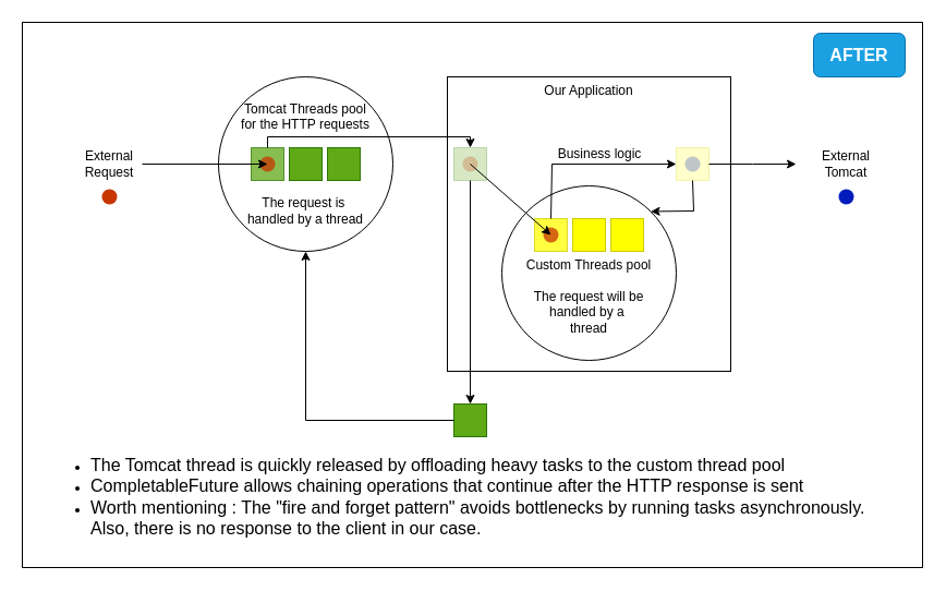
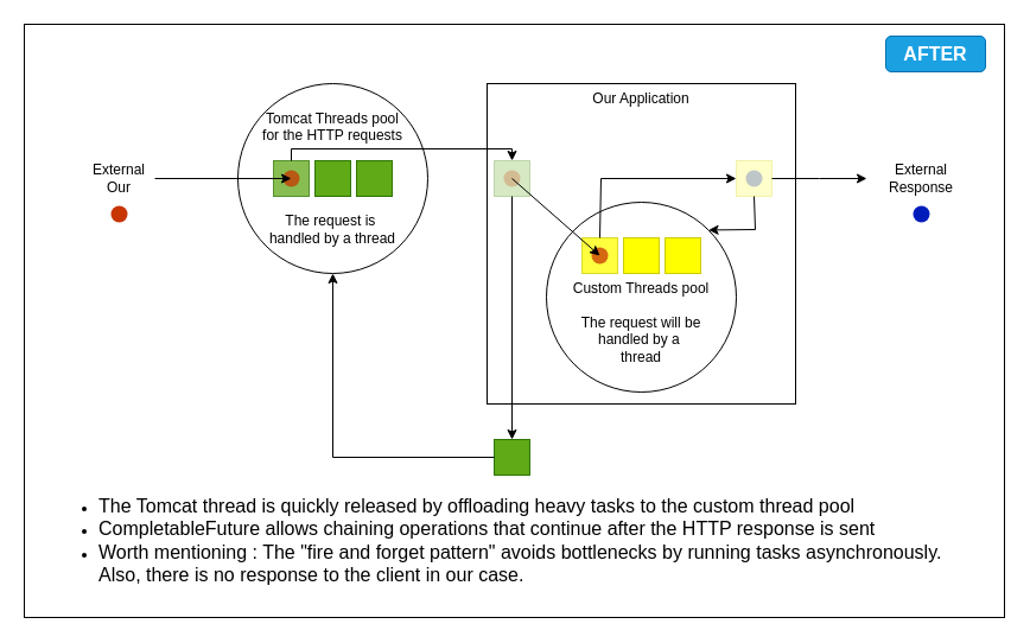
  <mxCell id="0" />
  <mxCell id="1" parent="0" />
  <mxCell id="2" value="" style="rounded=0;whiteSpace=wrap;html=1;" vertex="1" parent="1"><mxGeometry x="20" y="20" width="826" height="500" as="geometry" /></mxCell>
  <mxCell id="3" value="Our Application&lt;div&gt;&lt;br&gt;&lt;/div&gt;&lt;div&gt;&lt;br&gt;&lt;/div&gt;&lt;div&gt;&lt;br&gt;&lt;/div&gt;&lt;div&gt;&lt;br&gt;&lt;/div&gt;&lt;div&gt;&lt;br&gt;&lt;/div&gt;&lt;div&gt;&lt;br&gt;&lt;/div&gt;&lt;div&gt;&lt;br&gt;&lt;/div&gt;&lt;div&gt;&lt;br&gt;&lt;/div&gt;&lt;div&gt;&lt;br&gt;&lt;/div&gt;&lt;div&gt;&lt;br&gt;&lt;/div&gt;&lt;div&gt;&lt;br&gt;&lt;/div&gt;&lt;div&gt;&lt;br&gt;&lt;/div&gt;&lt;div&gt;&lt;br&gt;&lt;/div&gt;&lt;div&gt;&lt;br&gt;&lt;/div&gt;&lt;div&gt;&lt;br&gt;&lt;/div&gt;&lt;div&gt;&lt;br&gt;&lt;/div&gt;&lt;div&gt;&lt;br&gt;&lt;/div&gt;" style="rounded=0;whiteSpace=wrap;html=1;" vertex="1" parent="1"><mxGeometry x="410" y="70" width="260" height="270" as="geometry" /></mxCell>
  <mxCell id="4" value="Tomcat Threads pool&lt;div&gt;for the HTTP requests&lt;/div&gt;&lt;div&gt;&lt;br&gt;&lt;/div&gt;&lt;div&gt;&lt;br&gt;&lt;/div&gt;&lt;div&gt;&lt;br&gt;&lt;/div&gt;&lt;div&gt;&lt;br&gt;&lt;/div&gt;&lt;div&gt;The request is&amp;nbsp;&lt;/div&gt;&lt;div&gt;handled by a thread&lt;/div&gt;" style="ellipse;whiteSpace=wrap;html=1;" vertex="1" parent="1"><mxGeometry x="200" y="70" width="160" height="160" as="geometry" /></mxCell>
- <mxCell id="5" value="External Request" style="text;html=1;align=center;verticalAlign=middle;whiteSpace=wrap;rounded=0;" vertex="1" parent="1"><mxGeometry x="70" y="135" width="60" height="30" as="geometry" /></mxCell>
+ <mxCell id="5" value="External Our" style="text;html=1;align=center;verticalAlign=middle;whiteSpace=wrap;rounded=0;" vertex="1" parent="1"><mxGeometry x="70" y="135" width="60" height="30" as="geometry" /></mxCell>
  <mxCell id="6" value="" style="shape=waypoint;sketch=0;fillStyle=solid;size=6;pointerEvents=1;points=[];fillColor=#fa6800;resizable=0;rotatable=0;perimeter=centerPerimeter;snapToPoint=1;strokeWidth=5;fontColor=#000000;strokeColor=#C73500;" vertex="1" parent="1"><mxGeometry x="90" y="170" width="20" height="20" as="geometry" /></mxCell>
  <mxCell id="7" value="" style="rounded=0;whiteSpace=wrap;html=1;fillColor=#60a917;fontColor=#ffffff;strokeColor=#2D7600;opacity=25;" vertex="1" parent="1"><mxGeometry x="416" y="135" width="30" height="30" as="geometry" /></mxCell>
  <mxCell id="8" value="" style="shape=waypoint;sketch=0;fillStyle=solid;size=6;pointerEvents=1;points=[];fillColor=#fa6800;resizable=0;rotatable=0;perimeter=centerPerimeter;snapToPoint=1;strokeWidth=5;fontColor=#000000;strokeColor=#C73500;opacity=25;" vertex="1" parent="1"><mxGeometry x="421" y="140" width="20" height="20" as="geometry" /></mxCell>
  <mxCell id="9" value="" style="rounded=0;whiteSpace=wrap;html=1;fillColor=#60a917;fontColor=#ffffff;strokeColor=#2D7600;opacity=75;" vertex="1" parent="1"><mxGeometry x="230" y="135" width="30" height="30" as="geometry" /></mxCell>
  <mxCell id="10" value="" style="rounded=0;whiteSpace=wrap;html=1;fillColor=#60a917;fontColor=#ffffff;strokeColor=#2D7600;" vertex="1" parent="1"><mxGeometry x="265" y="135" width="30" height="30" as="geometry" /></mxCell>
  <mxCell id="11" value="" style="rounded=0;whiteSpace=wrap;html=1;fillColor=#60a917;fontColor=#ffffff;strokeColor=#2D7600;" vertex="1" parent="1"><mxGeometry x="300" y="135" width="30" height="30" as="geometry" /></mxCell>
  <mxCell id="12" value="" style="endArrow=classic;html=1;rounded=0;entryX=0.5;entryY=0;entryDx=0;entryDy=0;exitX=0.5;exitY=0;exitDx=0;exitDy=0;" edge="1" parent="1" source="9" target="7"><mxGeometry width="50" height="50" relative="1" as="geometry"><mxPoint x="360" y="149.5" as="sourcePoint" /><mxPoint x="810" y="150" as="targetPoint" /><Array as="points"><mxPoint x="245" y="125" /><mxPoint x="431" y="125" /></Array></mxGeometry></mxCell>
  <mxCell id="13" value="" style="rounded=0;whiteSpace=wrap;html=1;fillColor=#FFFF33;fontColor=#ffffff;strokeColor=#CCCC00;opacity=25;" vertex="1" parent="1"><mxGeometry x="620" y="135" width="30" height="30" as="geometry" /></mxCell>
  <mxCell id="14" value="" style="shape=waypoint;sketch=0;fillStyle=solid;size=6;pointerEvents=1;points=[];fillColor=#0050ef;resizable=0;rotatable=0;perimeter=centerPerimeter;snapToPoint=1;strokeWidth=5;fontColor=#ffffff;strokeColor=#001DBC;opacity=25;" vertex="1" parent="1"><mxGeometry x="625" y="140" width="20" height="20" as="geometry" /></mxCell>
  <mxCell id="15" value="" style="shape=waypoint;sketch=0;fillStyle=solid;size=6;pointerEvents=1;points=[];fillColor=#fa6800;resizable=0;rotatable=0;perimeter=centerPerimeter;snapToPoint=1;strokeWidth=5;fontColor=#000000;strokeColor=#C73500;opacity=75;" vertex="1" parent="1"><mxGeometry x="235" y="140" width="20" height="20" as="geometry" /></mxCell>
  <mxCell id="16" value="" style="endArrow=classic;html=1;rounded=0;entryX=0.15;entryY=0.45;entryDx=0;entryDy=0;entryPerimeter=0;" edge="1" parent="1" target="15"><mxGeometry width="50" height="50" relative="1" as="geometry"><mxPoint x="130" y="150" as="sourcePoint" /><mxPoint x="140" y="135" as="targetPoint" /></mxGeometry></mxCell>
  <mxCell id="17" value="" style="endArrow=classic;html=1;rounded=0;entryX=0;entryY=0.5;entryDx=0;entryDy=0;exitX=1;exitY=0.5;exitDx=0;exitDy=0;edgeStyle=elbowEdgeStyle;" edge="1" parent="1" source="13"><mxGeometry width="50" height="50" relative="1" as="geometry"><mxPoint x="670" y="149.5" as="sourcePoint" /><mxPoint x="730" y="150" as="targetPoint" /></mxGeometry></mxCell>
  <mxCell id="18" value="" style="shape=waypoint;sketch=0;fillStyle=solid;size=6;pointerEvents=1;points=[];fillColor=#0050ef;resizable=0;rotatable=0;perimeter=centerPerimeter;snapToPoint=1;strokeWidth=5;fontColor=#ffffff;strokeColor=#001DBC;" vertex="1" parent="1"><mxGeometry x="766" y="170" width="20" height="20" as="geometry" /></mxCell>
- <mxCell id="19" value="External Tomcat" style="text;html=1;align=center;verticalAlign=middle;whiteSpace=wrap;rounded=0;" vertex="1" parent="1"><mxGeometry x="746" y="135" width="60" height="30" as="geometry" /></mxCell>
+ <mxCell id="19" value="External Response" style="text;html=1;align=center;verticalAlign=middle;whiteSpace=wrap;rounded=0;" vertex="1" parent="1"><mxGeometry x="746" y="135" width="60" height="30" as="geometry" /></mxCell>
  <mxCell id="20" value="" style="rounded=0;whiteSpace=wrap;html=1;fillColor=#60a917;fontColor=#ffffff;strokeColor=#2D7600;" vertex="1" parent="1"><mxGeometry x="416" y="370" width="30" height="30" as="geometry" /></mxCell>
  <mxCell id="21" value="" style="endArrow=classic;html=1;rounded=0;entryX=0.5;entryY=1;entryDx=0;entryDy=0;exitX=0;exitY=0.5;exitDx=0;exitDy=0;edgeStyle=elbowEdgeStyle;" edge="1" parent="1" source="20" target="4"><mxGeometry width="50" height="50" relative="1" as="geometry"><mxPoint x="640" y="335" as="sourcePoint" /><mxPoint x="450" y="450" as="targetPoint" /><Array as="points"><mxPoint x="280" y="275" /></Array></mxGeometry></mxCell>
  <mxCell id="22" value="&lt;ul&gt;&lt;li&gt;&lt;span style=&quot;font-size: 16px;&quot;&gt;The Tomcat thread is quickly released by offloading heavy tasks to the custom thread pool&lt;/span&gt;&lt;/li&gt;&lt;li&gt;&lt;span style=&quot;font-size: 16px;&quot;&gt;CompletableFuture allows chaining operations that continue after the HTTP response is sent&lt;/span&gt;&lt;/li&gt;&lt;li&gt;&lt;span style=&quot;font-size: 16px;&quot;&gt;Worth mentioning : The &quot;fire and forget pattern&quot; avoids bottlenecks by running tasks asynchronously. Also, there is no response to the client in our case.&lt;/span&gt;&lt;/li&gt;&lt;/ul&gt;" style="text;html=1;align=left;verticalAlign=middle;whiteSpace=wrap;rounded=0;" vertex="1" parent="1"><mxGeometry x="41" y="410" width="780" height="90" as="geometry" /></mxCell>
- <mxCell id="23" value="Business logic" style="text;html=1;align=center;verticalAlign=middle;whiteSpace=wrap;rounded=0;" vertex="1" parent="1"><mxGeometry x="495" y="126" width="110" height="30" as="geometry" /></mxCell>
- <mxCell id="24" value="&lt;font style=&quot;color: rgb(255, 255, 255); font-size: 16px;&quot;&gt;&lt;b&gt;AFTER&lt;/b&gt;&lt;/font&gt;" style="rounded=1;whiteSpace=wrap;html=1;fillColor=#1ba1e2;strokeColor=#006EAF;fontColor=#ffffff;" vertex="1" parent="1"><mxGeometry x="746" y="30" width="84" height="40" as="geometry" /></mxCell>
+ <mxCell id="24" value="&lt;font style=&quot;color: rgb(255, 255, 255); font-size: 16px;&quot;&gt;&lt;b&gt;AFTER&lt;/b&gt;&lt;/font&gt;" style="rounded=1;whiteSpace=wrap;html=1;fillColor=#1ba1e2;strokeColor=#006EAF;fontColor=#ffffff;" vertex="1" parent="1"><mxGeometry x="746" y="30" width="84" height="30" as="geometry" /></mxCell>
  <mxCell id="25" value="" style="endArrow=classic;html=1;rounded=0;exitX=0.5;exitY=1;exitDx=0;exitDy=0;entryX=0.5;entryY=0;entryDx=0;entryDy=0;" edge="1" parent="1" source="7" target="20"><mxGeometry width="50" height="50" relative="1" as="geometry"><mxPoint x="436" y="200" as="sourcePoint" /><mxPoint x="486" y="150" as="targetPoint" /></mxGeometry></mxCell>
  <mxCell id="26" value="&lt;div&gt;&lt;br&gt;&lt;/div&gt;&lt;div&gt;&lt;br&gt;&lt;/div&gt;&lt;div&gt;&lt;br&gt;&lt;/div&gt;&lt;div&gt;Custom Threads pool&lt;/div&gt;&lt;div&gt;&lt;br&gt;&lt;/div&gt;&lt;div&gt;The request will be&lt;/div&gt;&lt;div&gt;handled by a&amp;nbsp;&lt;/div&gt;&lt;div&gt;thread&lt;/div&gt;" style="ellipse;whiteSpace=wrap;html=1;" vertex="1" parent="1"><mxGeometry x="460" y="170" width="160" height="160" as="geometry" /></mxCell>
  <mxCell id="27" value="" style="rounded=0;whiteSpace=wrap;html=1;fillColor=#FFFF00;fontColor=#ffffff;strokeColor=#CCCC00;opacity=75;" vertex="1" parent="1"><mxGeometry x="490" y="200" width="30" height="30" as="geometry" /></mxCell>
  <mxCell id="28" value="" style="rounded=0;whiteSpace=wrap;html=1;fillColor=#FFFF00;fontColor=#ffffff;strokeColor=#CCCC00;" vertex="1" parent="1"><mxGeometry x="525" y="200" width="30" height="30" as="geometry" /></mxCell>
  <mxCell id="29" value="" style="rounded=0;whiteSpace=wrap;html=1;fillColor=#FFFF00;fontColor=#ffffff;strokeColor=#CCCC00;" vertex="1" parent="1"><mxGeometry x="560" y="200" width="30" height="30" as="geometry" /></mxCell>
  <mxCell id="30" value="" style="shape=waypoint;sketch=0;fillStyle=solid;size=6;pointerEvents=1;points=[];fillColor=#fa6800;resizable=0;rotatable=0;perimeter=centerPerimeter;snapToPoint=1;strokeWidth=5;fontColor=#000000;strokeColor=#C73500;opacity=75;" vertex="1" parent="1"><mxGeometry x="495" y="205" width="20" height="20" as="geometry" /></mxCell>
  <mxCell id="31" value="" style="endArrow=classic;html=1;rounded=0;" edge="1" parent="1" source="8" target="30"><mxGeometry width="50" height="50" relative="1" as="geometry"><mxPoint x="446" y="280" as="sourcePoint" /><mxPoint x="496" y="230" as="targetPoint" /></mxGeometry></mxCell>
  <mxCell id="32" value="" style="endArrow=classic;html=1;rounded=0;entryX=0;entryY=0.5;entryDx=0;entryDy=0;exitX=0.5;exitY=0;exitDx=0;exitDy=0;" edge="1" parent="1" source="27" target="13"><mxGeometry width="50" height="50" relative="1" as="geometry"><mxPoint x="446" y="200" as="sourcePoint" /><mxPoint x="496" y="150" as="targetPoint" /><Array as="points"><mxPoint x="506" y="150" /></Array></mxGeometry></mxCell>
  <mxCell id="33" value="" style="endArrow=classic;html=1;rounded=0;entryX=1;entryY=0;entryDx=0;entryDy=0;exitX=0.5;exitY=1;exitDx=0;exitDy=0;" edge="1" parent="1" source="13" target="26"><mxGeometry width="50" height="50" relative="1" as="geometry"><mxPoint x="426" y="240" as="sourcePoint" /><mxPoint x="476" y="190" as="targetPoint" /><Array as="points"><mxPoint x="636" y="193" /></Array></mxGeometry></mxCell>
